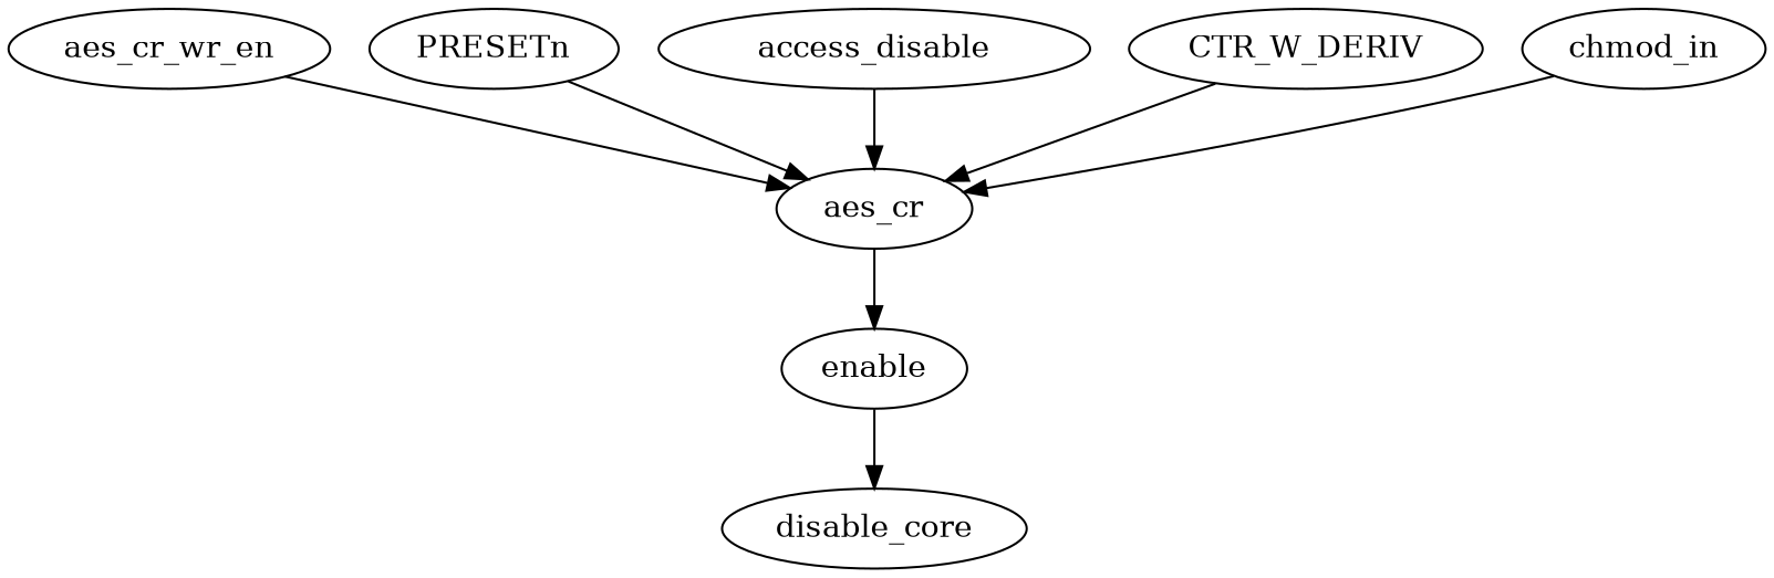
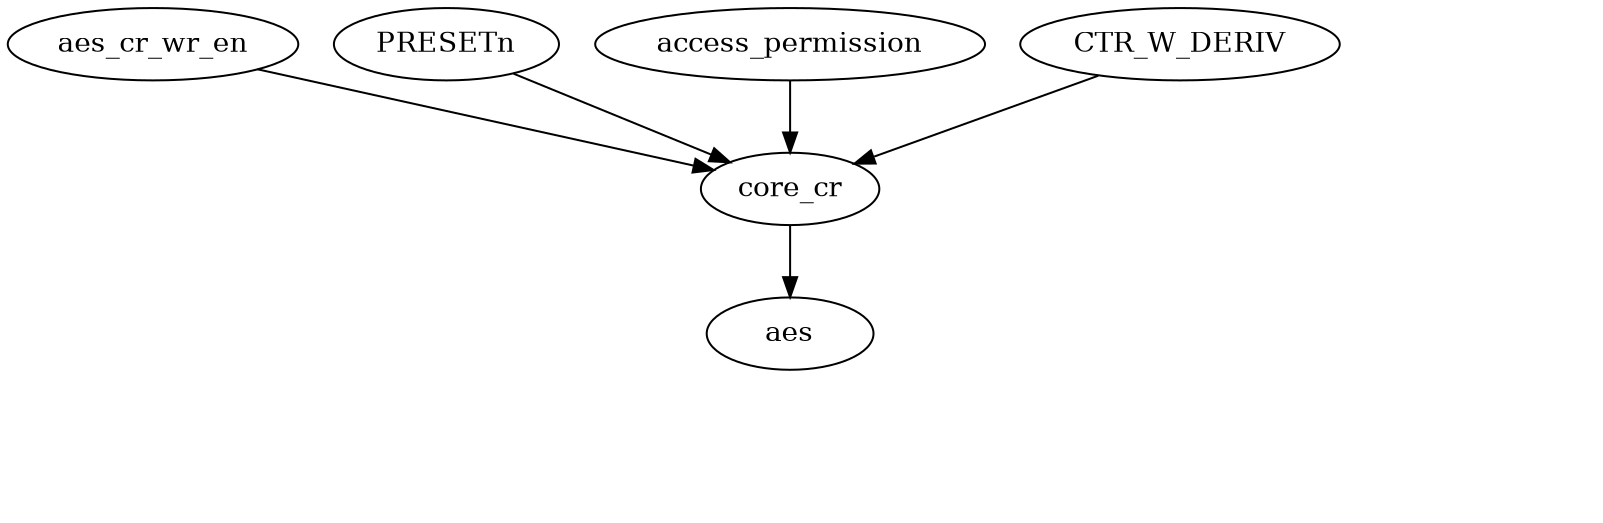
  strict digraph {
    node [complexity=8]
-   enable [complexity=2 importance=0.0193625500963 rank=0.00968127504815]
-   disable_core [complexity=0 importance=0.0085271163745 rank=0.0]
-   aes_cr [complexity=4 importance=0.0697809160462 rank=0.0174452290115]
+   enable [complexity=2 importance=0.0193625500963 rank=0.00968127504815 label=aes]
+   aes_cr [complexity=4 importance=0.0697809160462 rank=0.0174452290115 label=core_cr]
    aes_cr_wr_en [complexity=7 importance=0.641391213479 rank=0.0916273162112]
    PRESETn [complexity=5 importance=0.775624650464 rank=0.155124930093]
-   access_permission [complexity=6 importance=0.568122505616 rank=0.0946870842693 label=access_disable]
+   access_permission [complexity=6 importance=0.568122505616 rank=0.0946870842693]
    n7 [importance=0.147596406049 label=CTR_W_DERIV rank=0.0184495507561]
-   chmod_in [importance=0.147998130361 rank=0.0184997662951]
-   enable -> disable_core
    aes_cr -> enable
    aes_cr_wr_en -> aes_cr
    PRESETn -> aes_cr
    access_permission -> aes_cr
    n7 -> aes_cr
-   chmod_in -> aes_cr
  }
